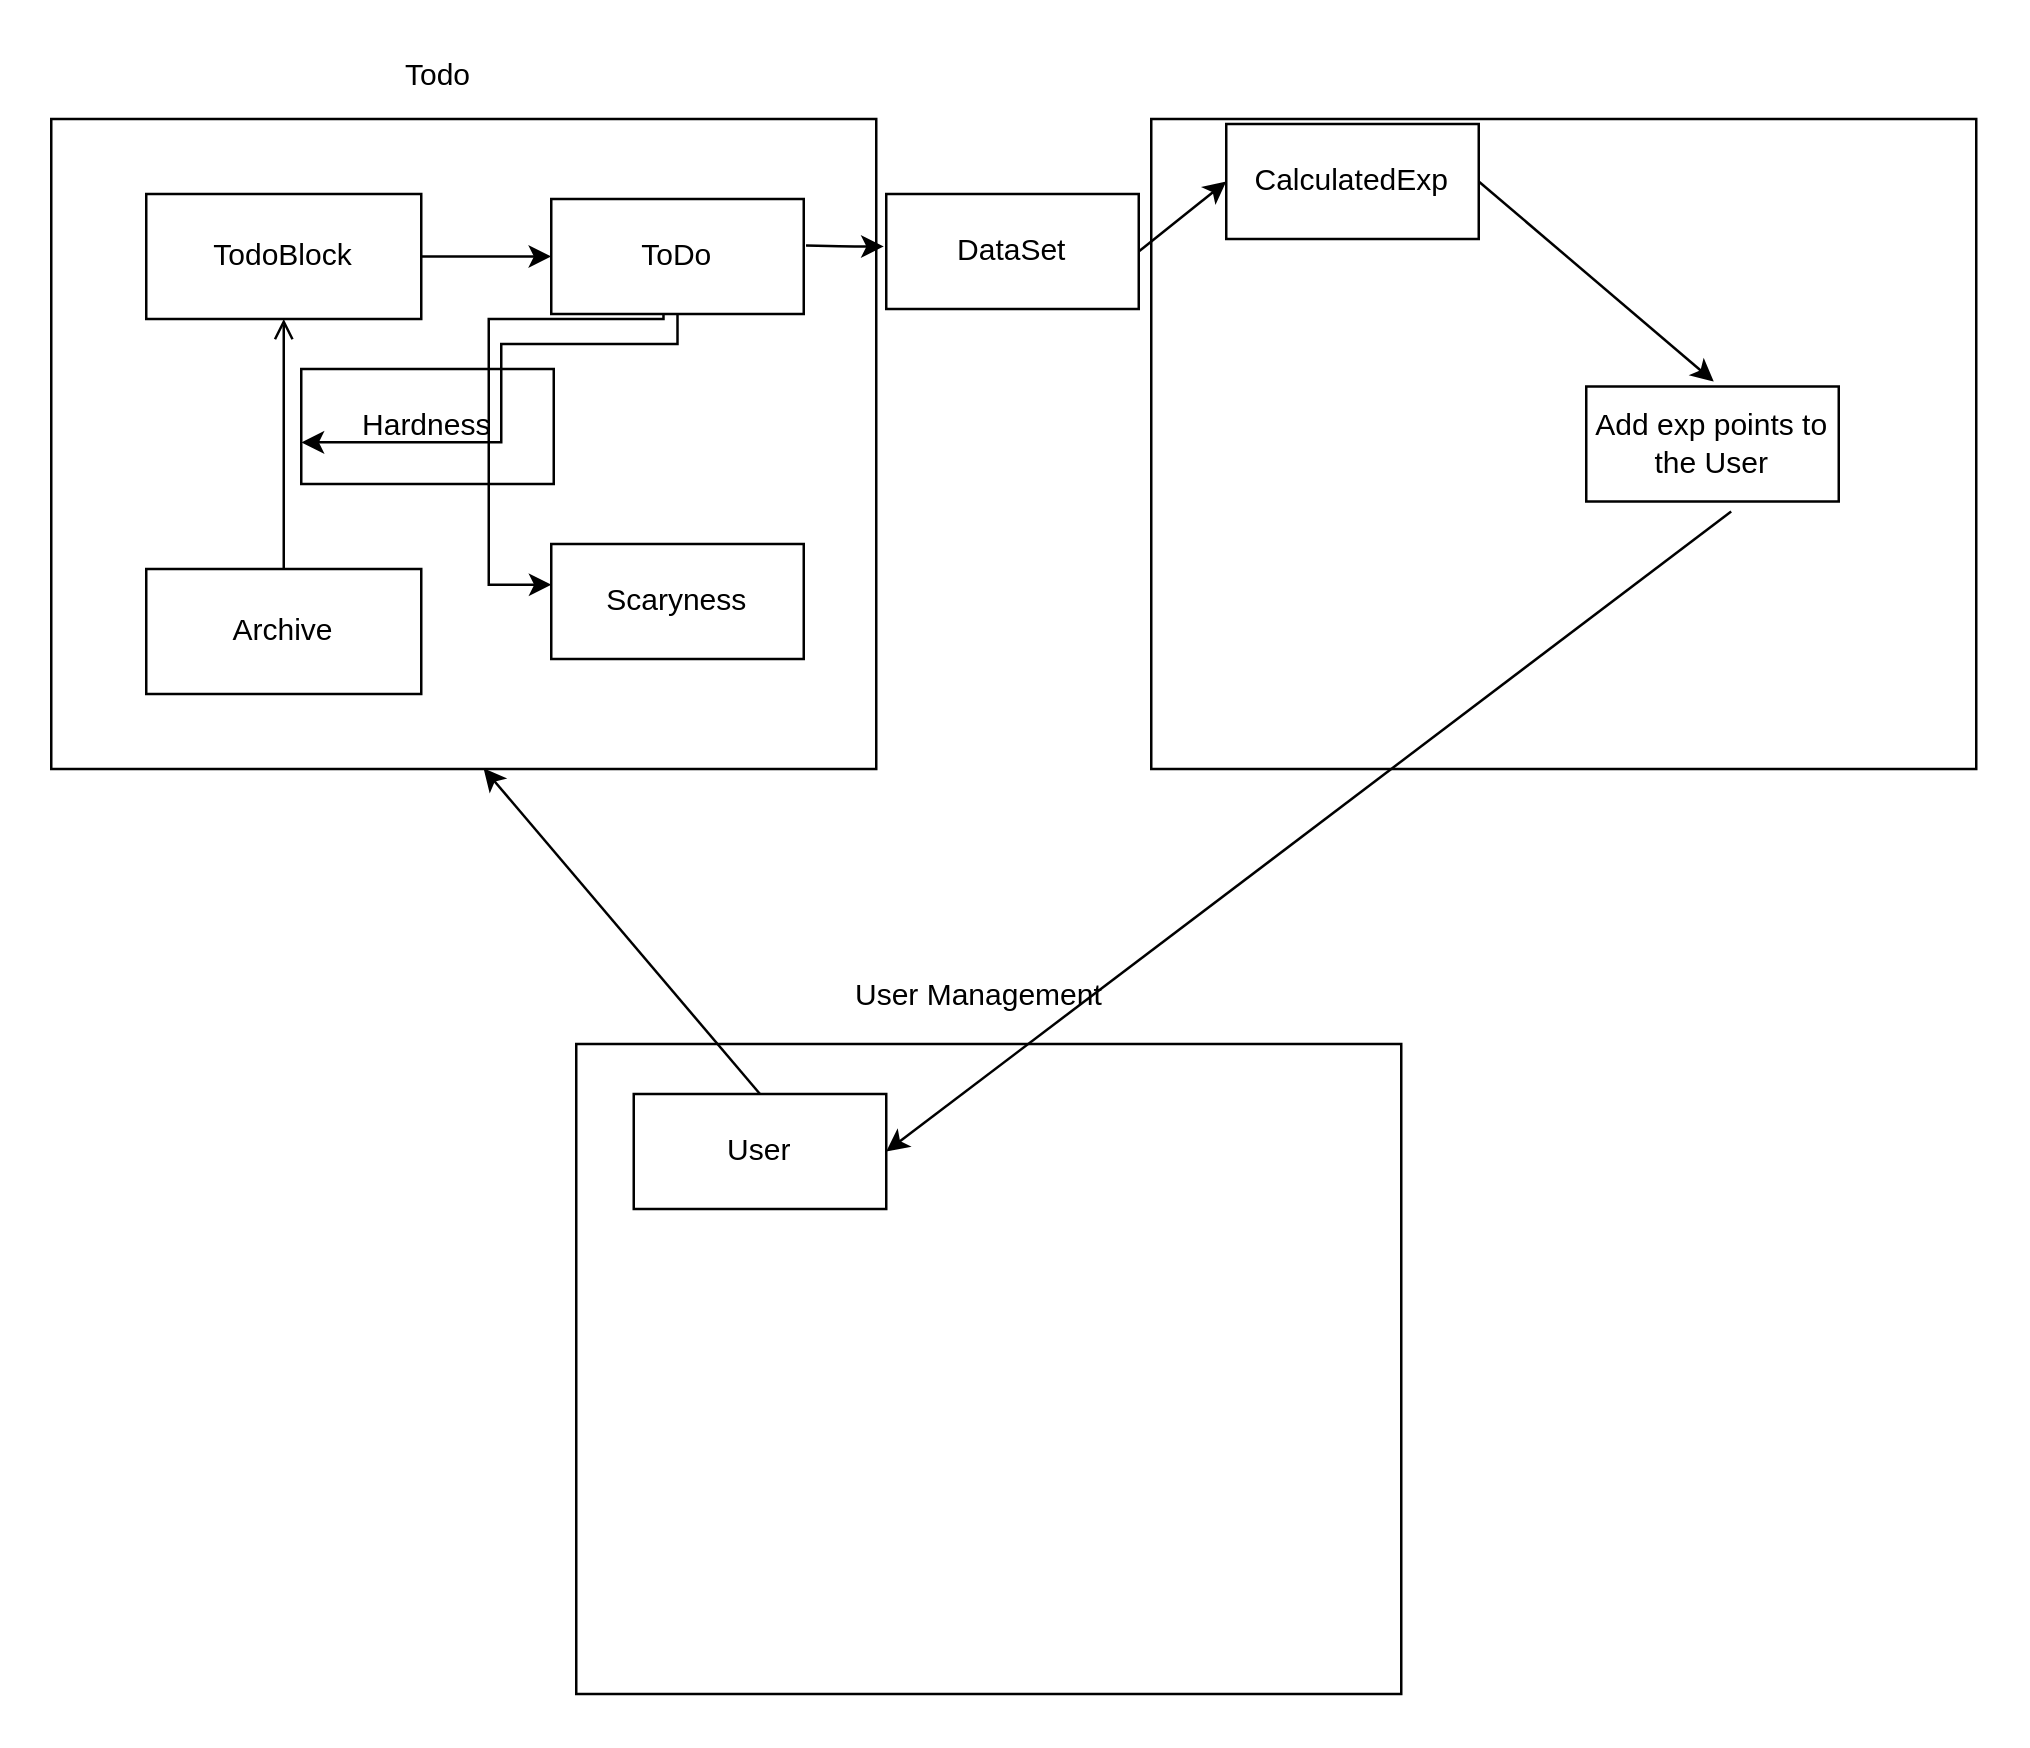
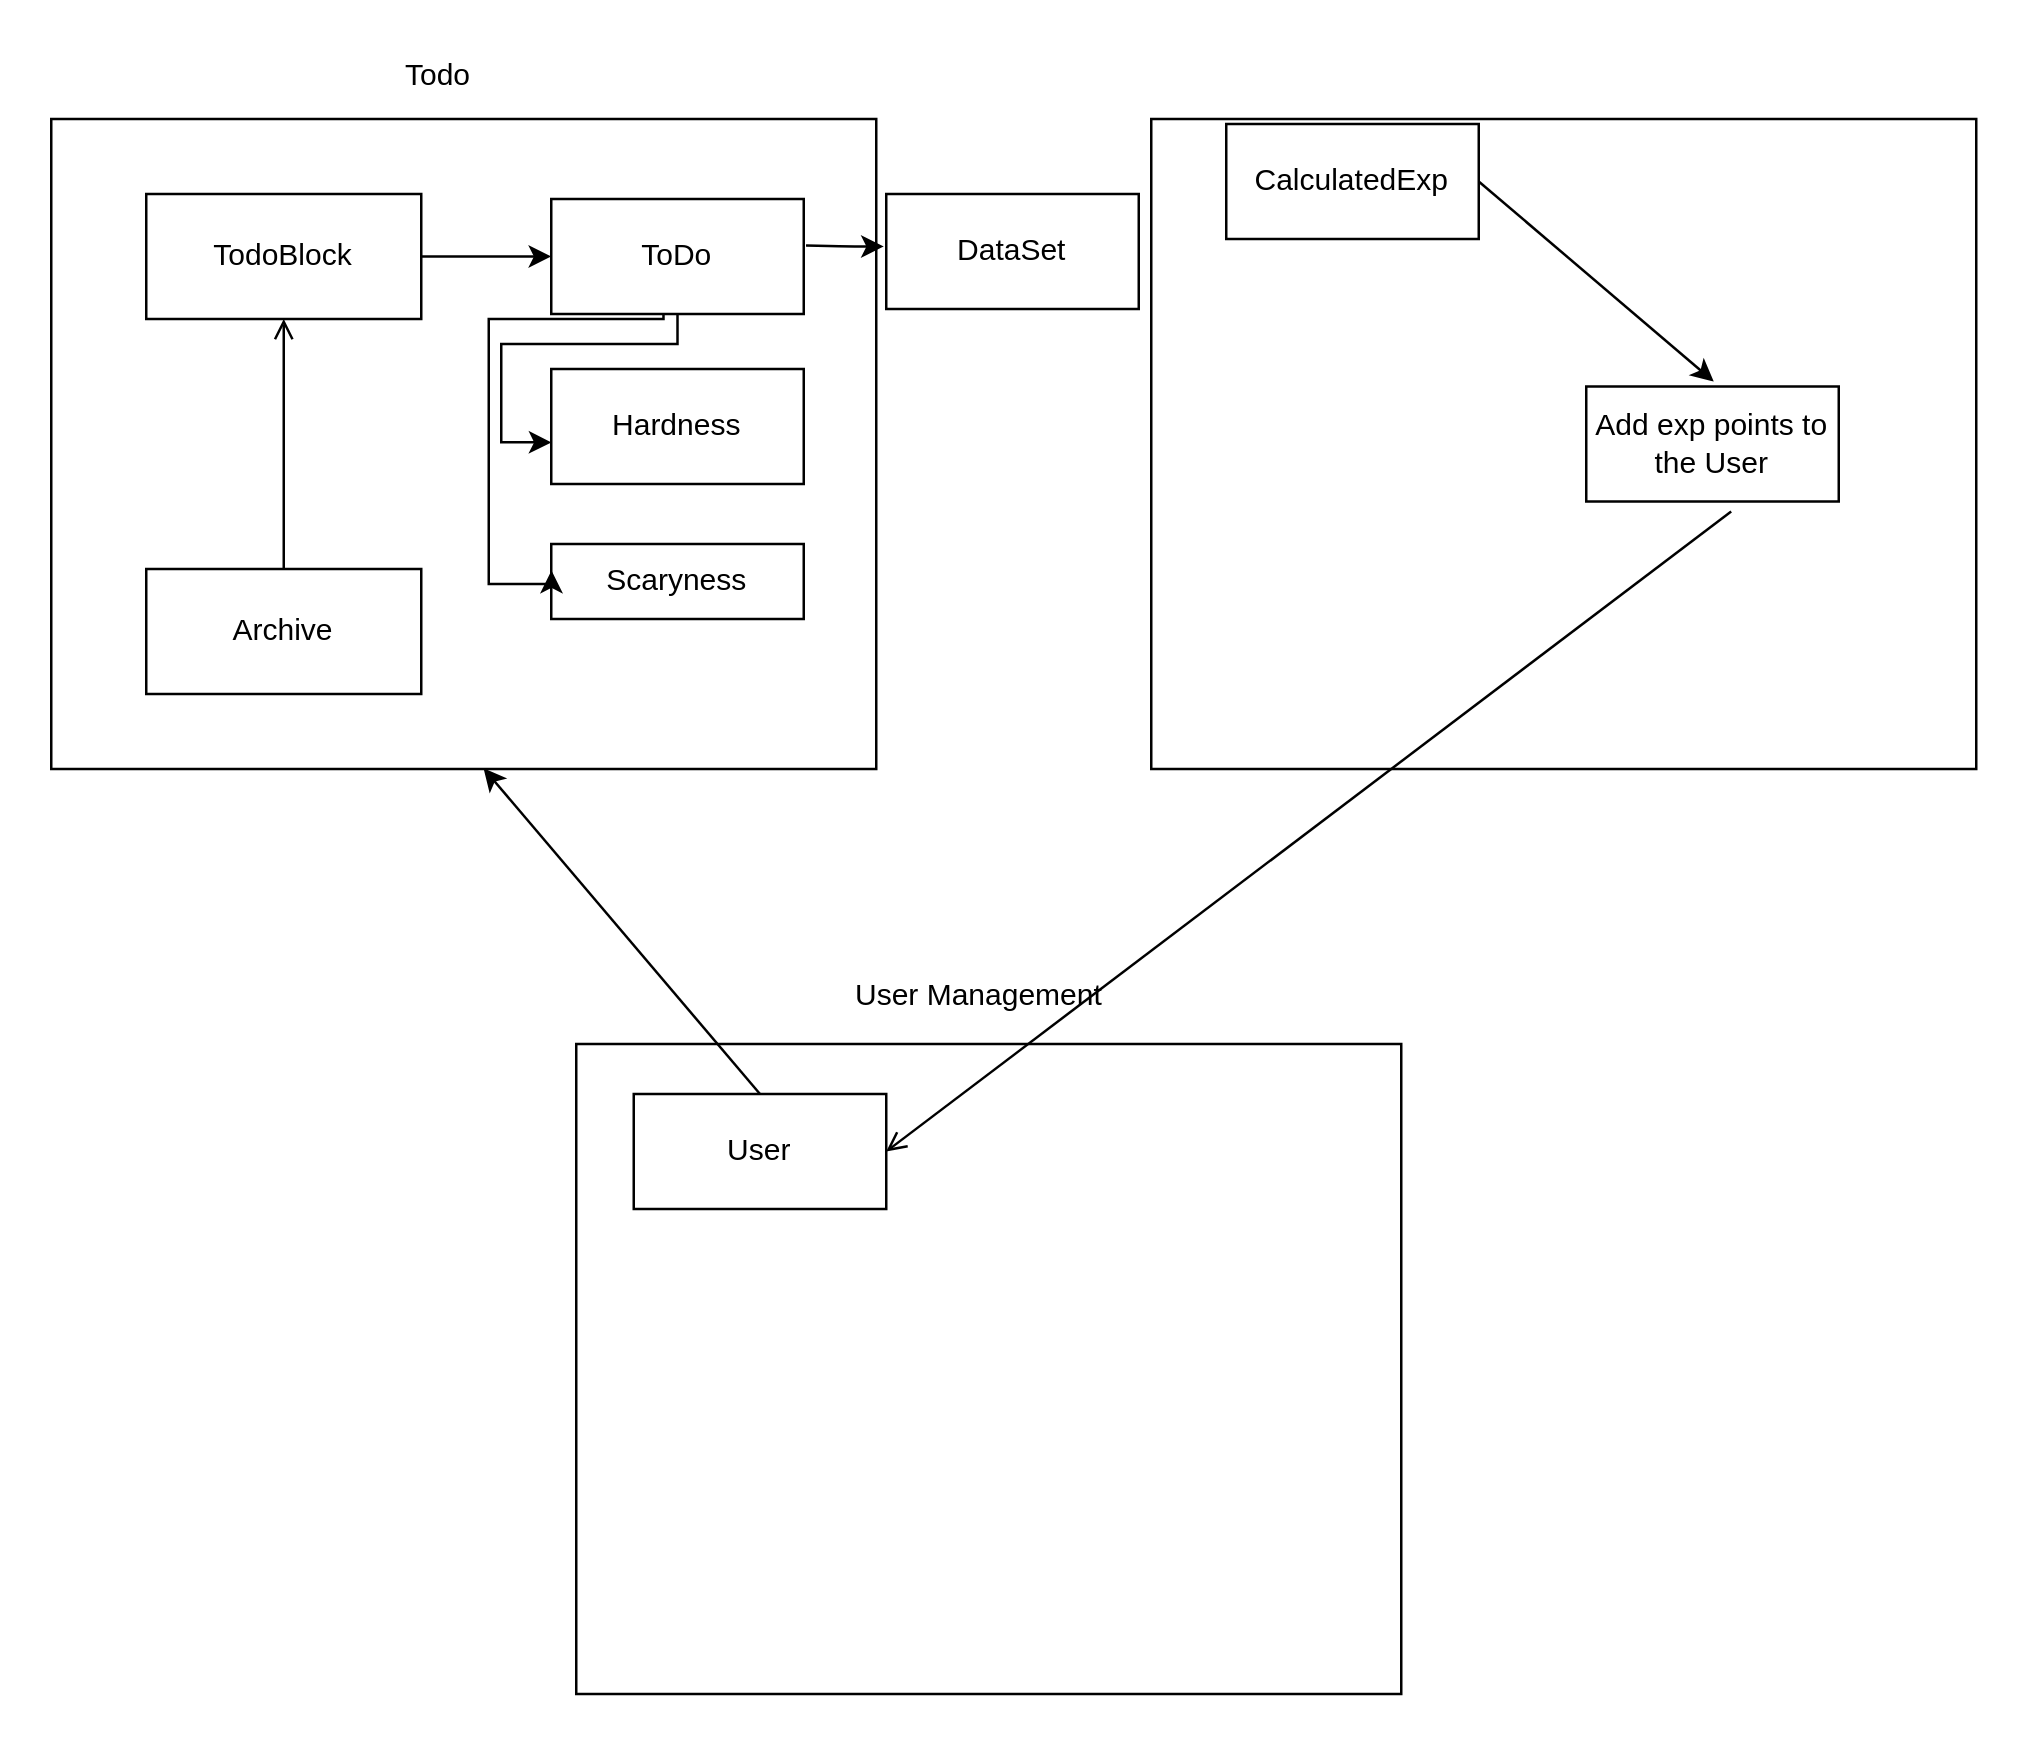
  <mxCell id="0" />
  <mxCell id="1" parent="0" />
  <mxCell id="2" value="" style="rounded=0;whiteSpace=wrap;html=1;fillColor=none;" parent="1" vertex="1"><mxGeometry x="20" y="47" width="330" height="260" as="geometry" /></mxCell>
  <mxCell id="3" value="" style="rounded=0;whiteSpace=wrap;html=1;fillColor=none;" parent="1" vertex="1"><mxGeometry x="460" y="47" width="330" height="260" as="geometry" /></mxCell>
  <mxCell id="4" value="" style="rounded=0;whiteSpace=wrap;html=1;fillColor=none;" parent="1" vertex="1"><mxGeometry x="230" y="417" width="330" height="260" as="geometry" /></mxCell>
  <mxCell id="5" value="Todo" style="text;html=1;resizable=0;points=[];autosize=1;align=left;verticalAlign=top;spacingTop=-4;" parent="1" vertex="1"><mxGeometry x="160" y="20" width="40" height="20" as="geometry" /></mxCell>
  <mxCell id="6" value="User Management" style="text;html=1;resizable=0;points=[];autosize=1;align=left;verticalAlign=top;spacingTop=-4;" parent="1" vertex="1"><mxGeometry x="340" y="388" width="110" height="20" as="geometry" /></mxCell>
  <mxCell id="7" value="" style="edgeStyle=orthogonalEdgeStyle;rounded=0;orthogonalLoop=1;jettySize=auto;html=1;" parent="1" source="8" target="9" edge="1"><mxGeometry relative="1" as="geometry" /></mxCell>
  <mxCell id="8" value="TodoBlock" style="rounded=0;whiteSpace=wrap;html=1;fillColor=none;" parent="1" vertex="1"><mxGeometry x="58" y="77" width="110" height="50" as="geometry" /></mxCell>
  <mxCell id="9" value="ToDo" style="rounded=0;whiteSpace=wrap;html=1;fillColor=none;" parent="1" vertex="1"><mxGeometry x="220" y="79" width="101" height="46" as="geometry" /></mxCell>
  <mxCell id="10" style="edgeStyle=orthogonalEdgeStyle;rounded=0;orthogonalLoop=1;jettySize=auto;html=1;entryX=0.5;entryY=1;entryDx=0;entryDy=0;endArrow=open;" parent="1" source="11" target="8" edge="1"><mxGeometry relative="1" as="geometry" /></mxCell>
  <mxCell id="11" value="Archive" style="rounded=0;whiteSpace=wrap;html=1;fillColor=none;" parent="1" vertex="1"><mxGeometry x="58" y="227" width="110" height="50" as="geometry" /></mxCell>
  <mxCell id="12" value="CalculatedExp" style="rounded=0;whiteSpace=wrap;html=1;fillColor=none;" parent="1" vertex="1"><mxGeometry x="490" y="49" width="101" height="46" as="geometry" /></mxCell>
  <mxCell id="13" value="DataSet" style="rounded=0;whiteSpace=wrap;html=1;fillColor=none;" parent="1" vertex="1"><mxGeometry x="354" y="77" width="101" height="46" as="geometry" /></mxCell>
- <mxCell id="14" value="Hardness" style="rounded=0;whiteSpace=wrap;html=1;fillColor=none;" parent="1" vertex="1"><mxGeometry x="120" y="147" width="101" height="46" as="geometry" /></mxCell>
- <mxCell id="15" value="Scaryness" style="rounded=0;whiteSpace=wrap;html=1;fillColor=none;" parent="1" vertex="1"><mxGeometry x="220" y="217" width="101" height="46" as="geometry" /></mxCell>
+ <mxCell id="14" value="Hardness" style="rounded=0;whiteSpace=wrap;html=1;fillColor=none;" parent="1" vertex="1"><mxGeometry x="220" y="147" width="101" height="46" as="geometry" /></mxCell>
+ <mxCell id="15" value="Scaryness" style="rounded=0;whiteSpace=wrap;html=1;fillColor=none;" parent="1" vertex="1"><mxGeometry x="220" y="217" width="101" height="30" as="geometry" /></mxCell>
  <mxCell id="16" style="edgeStyle=orthogonalEdgeStyle;rounded=0;orthogonalLoop=1;jettySize=auto;html=1;exitX=0.5;exitY=1;exitDx=0;exitDy=0;entryX=0.001;entryY=0.638;entryDx=0;entryDy=0;entryPerimeter=0;" parent="1" source="9" target="14" edge="1"><mxGeometry relative="1" as="geometry"><Array as="points"><mxPoint x="270" y="137" /><mxPoint x="200" y="137" /><mxPoint x="200" y="176" /></Array></mxGeometry></mxCell>
  <mxCell id="17" style="edgeStyle=orthogonalEdgeStyle;rounded=0;orthogonalLoop=1;jettySize=auto;html=1;exitX=0.5;exitY=1;exitDx=0;exitDy=0;entryX=0.001;entryY=0.354;entryDx=0;entryDy=0;entryPerimeter=0;" parent="1" target="15" edge="1"><mxGeometry relative="1" as="geometry"><mxPoint x="264.889" y="124.944" as="sourcePoint" /><mxPoint x="214.611" y="176.333" as="targetPoint" /><Array as="points"><mxPoint x="265" y="127" /><mxPoint x="195" y="127" /><mxPoint x="195" y="233" /></Array></mxGeometry></mxCell>
  <mxCell id="18" value="" style="endArrow=classic;html=1;exitX=1.009;exitY=0.405;exitDx=0;exitDy=0;exitPerimeter=0;" parent="1" source="9" edge="1"><mxGeometry width="50" height="50" relative="1" as="geometry"><mxPoint x="330" y="187" as="sourcePoint" /><mxPoint x="353" y="98" as="targetPoint" /><Array as="points"><mxPoint x="340" y="98" /></Array></mxGeometry></mxCell>
- <mxCell id="19" value="" style="endArrow=classic;html=1;exitX=1;exitY=0.5;exitDx=0;exitDy=0;entryX=0;entryY=0.5;entryDx=0;entryDy=0;" parent="1" source="13" target="12" edge="1"><mxGeometry width="50" height="50" relative="1" as="geometry"><mxPoint x="450" y="137" as="sourcePoint" /><mxPoint x="500" y="87" as="targetPoint" /></mxGeometry></mxCell>
  <mxCell id="20" value="User" style="rounded=0;whiteSpace=wrap;html=1;fillColor=none;" parent="1" vertex="1"><mxGeometry x="253" y="437" width="101" height="46" as="geometry" /></mxCell>
  <mxCell id="21" value="" style="endArrow=classic;html=1;exitX=0.5;exitY=0;exitDx=0;exitDy=0;entryX=0.524;entryY=0.999;entryDx=0;entryDy=0;entryPerimeter=0;" parent="1" source="20" target="2" edge="1"><mxGeometry width="50" height="50" relative="1" as="geometry"><mxPoint x="240" y="427" as="sourcePoint" /><mxPoint x="290" y="377" as="targetPoint" /></mxGeometry></mxCell>
  <mxCell id="22" value="Add exp points to the User" style="rounded=0;whiteSpace=wrap;html=1;fillColor=none;" vertex="1" parent="1"><mxGeometry x="634" y="154" width="101" height="46" as="geometry" /></mxCell>
- <mxCell id="23" value="" style="endArrow=classic;html=1;exitX=0.574;exitY=1.087;exitDx=0;exitDy=0;exitPerimeter=0;entryX=1;entryY=0.5;entryDx=0;entryDy=0;" edge="1" parent="1" source="22" target="20"><mxGeometry width="50" height="50" relative="1" as="geometry"><mxPoint x="590" y="327" as="sourcePoint" /><mxPoint x="640" y="277" as="targetPoint" /></mxGeometry></mxCell>
+ <mxCell id="23" value="" style="endArrow=open;html=1;exitX=0.574;exitY=1.087;exitDx=0;exitDy=0;exitPerimeter=0;entryX=1;entryY=0.5;entryDx=0;entryDy=0;" edge="1" parent="1" source="22" target="20"><mxGeometry width="50" height="50" relative="1" as="geometry"><mxPoint x="590" y="327" as="sourcePoint" /><mxPoint x="640" y="277" as="targetPoint" /></mxGeometry></mxCell>
  <mxCell id="24" value="" style="endArrow=classic;html=1;exitX=1;exitY=0.5;exitDx=0;exitDy=0;" edge="1" parent="1" source="12"><mxGeometry width="50" height="50" relative="1" as="geometry"><mxPoint x="640" y="137" as="sourcePoint" /><mxPoint x="685" y="152" as="targetPoint" /></mxGeometry></mxCell>
